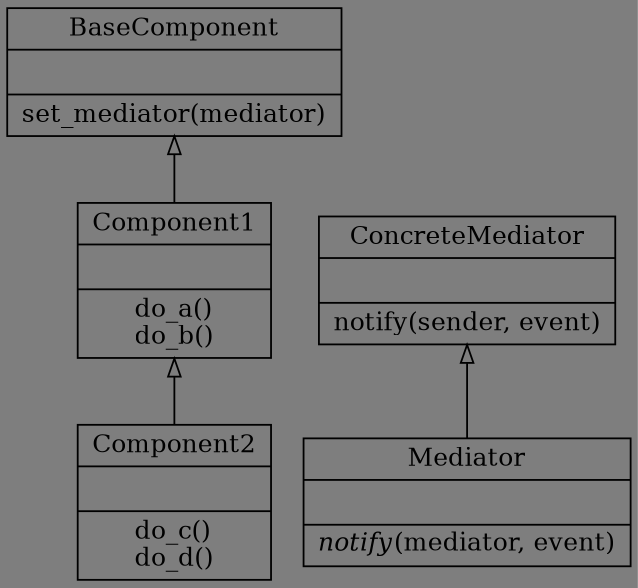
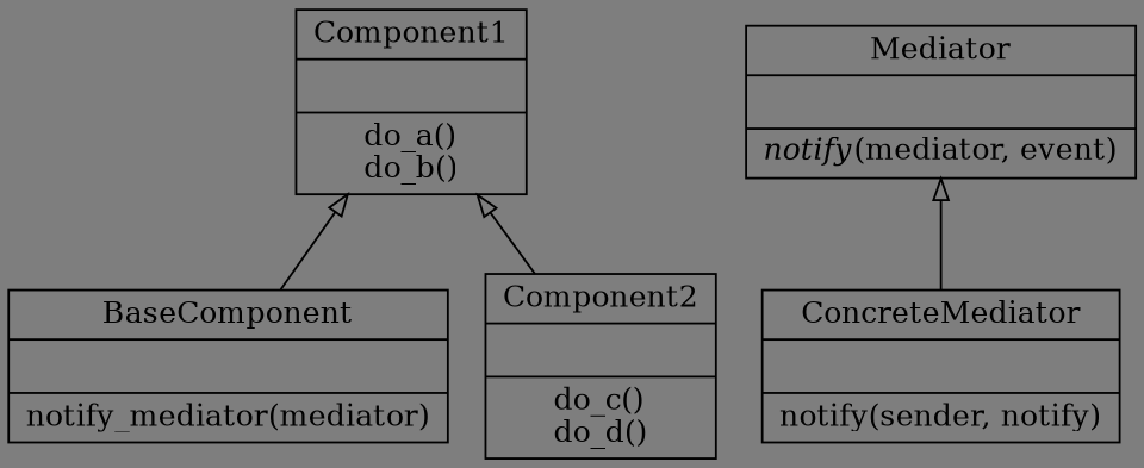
  digraph {
    bgcolor="#7e7e7e"
    rankdir=BT
    node [color=black fontcolor=black shape=record style=solid]
    edge [arrowhead=empty arrowtail=none]
-   n1 [label=<{BaseComponent|<br ALIGN="LEFT"/>|set_mediator(mediator)<br ALIGN="LEFT"/>}>]
+   n1 [label=<{BaseComponent|<br ALIGN="LEFT"/>|notify_mediator(mediator)<br ALIGN="LEFT"/>}>]
    n2 [label=<{Component1|<br ALIGN="LEFT"/>|do_a()<br ALIGN="LEFT"/>do_b()<br ALIGN="LEFT"/>}>]
    n3 [label=<{Component2|<br ALIGN="LEFT"/>|do_c()<br ALIGN="LEFT"/>do_d()<br ALIGN="LEFT"/>}>]
-   n4 [label=<{ConcreteMediator|<br ALIGN="LEFT"/>|notify(sender, event)<br ALIGN="LEFT"/>}>]
+   n4 [label=<{ConcreteMediator|<br ALIGN="LEFT"/>|notify(sender, notify)<br ALIGN="LEFT"/>}>]
    n5 [label=<{Mediator|<br ALIGN="LEFT"/>|<I>notify</I>(mediator, event)<br ALIGN="LEFT"/>}>]
-   n2 -> n1
+   n1 -> n2
    n3 -> n2
-   n5 -> n4
+   n4 -> n5
  }
